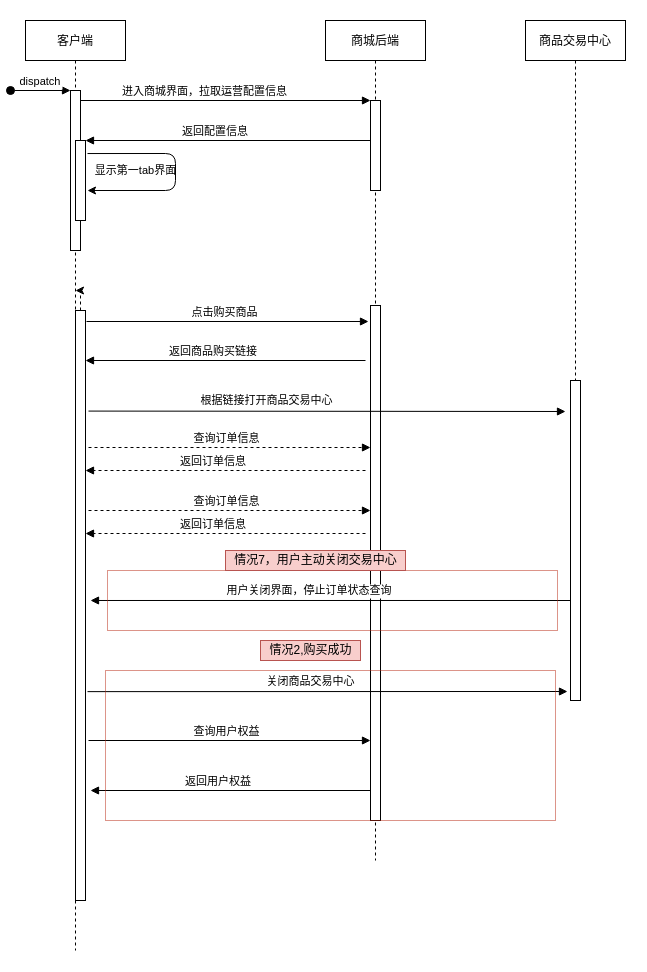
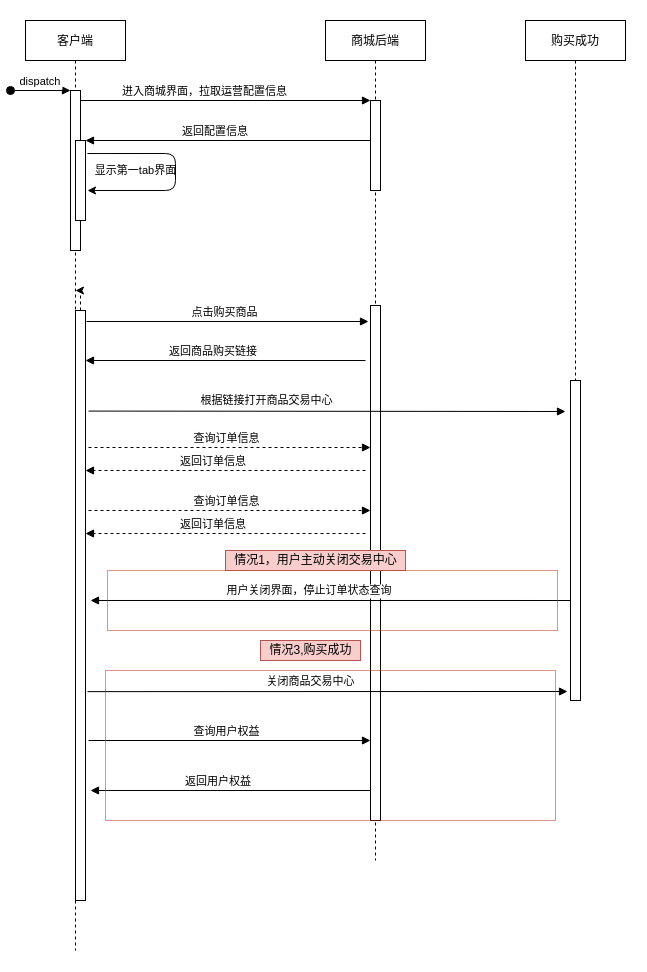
  <mxCell id="0" />
  <mxCell id="1" parent="0" />
  <mxCell id="2" value="客户端" style="shape=umlLifeline;perimeter=lifelinePerimeter;container=1;collapsible=0;recursiveResize=0;rounded=0;shadow=0;strokeWidth=1;" parent="1" vertex="1"><mxGeometry x="20" y="20" width="100" height="930" as="geometry" /></mxCell>
  <mxCell id="3" value="" style="points=[];perimeter=orthogonalPerimeter;rounded=0;shadow=0;strokeWidth=1;" parent="2" vertex="1"><mxGeometry x="45" y="70" width="10" height="160" as="geometry" /></mxCell>
  <mxCell id="4" value="dispatch" style="verticalAlign=bottom;startArrow=oval;endArrow=block;startSize=8;shadow=0;strokeWidth=1;" parent="2" target="3" edge="1"><mxGeometry relative="1" as="geometry"><mxPoint x="-15" y="70" as="sourcePoint" /></mxGeometry></mxCell>
  <mxCell id="5" value="" style="points=[];perimeter=orthogonalPerimeter;rounded=0;shadow=0;strokeWidth=1;" parent="2" vertex="1"><mxGeometry x="50" y="120" width="10" height="80" as="geometry" /></mxCell>
  <mxCell id="6" value="商城后端" style="shape=umlLifeline;perimeter=lifelinePerimeter;container=1;collapsible=0;recursiveResize=0;rounded=0;shadow=0;strokeWidth=1;" parent="1" vertex="1"><mxGeometry x="320" y="20" width="100" height="840" as="geometry" /></mxCell>
  <mxCell id="7" value="" style="points=[];perimeter=orthogonalPerimeter;rounded=0;shadow=0;strokeWidth=1;" parent="6" vertex="1"><mxGeometry x="45" y="80" width="10" height="90" as="geometry" /></mxCell>
  <mxCell id="8" value="" style="verticalAlign=bottom;endArrow=block;entryX=0;entryY=0;shadow=0;strokeWidth=1;labelBackgroundColor=none;" parent="1" source="3" target="7" edge="1"><mxGeometry relative="1" as="geometry"><mxPoint x="175" y="100" as="sourcePoint" /></mxGeometry></mxCell>
  <mxCell id="9" value="进入商城界面，拉取运营配置信息" style="edgeLabel;html=1;align=center;verticalAlign=middle;resizable=0;points=[];" vertex="1" connectable="0" parent="8"><mxGeometry x="-0.152" y="2" relative="1" as="geometry"><mxPoint y="-8" as="offset" /></mxGeometry></mxCell>
  <mxCell id="10" value="返回配置信息" style="verticalAlign=middle;endArrow=block;entryX=1;entryY=0;shadow=0;strokeWidth=1;" parent="1" source="7" target="5" edge="1"><mxGeometry x="0.088" y="-10" relative="1" as="geometry"><mxPoint x="140" y="140" as="sourcePoint" /><mxPoint as="offset" /></mxGeometry></mxCell>
- <mxCell id="11" value="商品交易中心" style="shape=umlLifeline;perimeter=lifelinePerimeter;container=1;collapsible=0;recursiveResize=0;rounded=0;shadow=0;strokeWidth=1;" vertex="1" parent="1"><mxGeometry x="520" y="20" width="100" height="680" as="geometry" /></mxCell>
+ <mxCell id="11" value="购买成功" style="shape=umlLifeline;perimeter=lifelinePerimeter;container=1;collapsible=0;recursiveResize=0;rounded=0;shadow=0;strokeWidth=1;" vertex="1" parent="1"><mxGeometry x="520" y="20" width="100" height="680" as="geometry" /></mxCell>
  <mxCell id="12" value="" style="points=[];perimeter=orthogonalPerimeter;rounded=0;shadow=0;strokeWidth=1;" vertex="1" parent="11"><mxGeometry x="45" y="360" width="10" height="320" as="geometry" /></mxCell>
  <mxCell id="13" value="显示第一tab界面" style="endArrow=classic;html=1;labelBackgroundColor=none;verticalAlign=middle;exitX=1.2;exitY=0.163;exitDx=0;exitDy=0;exitPerimeter=0;" edge="1" parent="1" source="5"><mxGeometry x="-0.549" y="-17" width="50" height="50" relative="1" as="geometry"><mxPoint x="220" y="300" as="sourcePoint" /><mxPoint x="82" y="190" as="targetPoint" /><Array as="points"><mxPoint x="170" y="153" /><mxPoint x="170" y="190" /></Array><mxPoint as="offset" /></mxGeometry></mxCell>
  <mxCell id="14" value="" style="verticalAlign=bottom;endArrow=block;shadow=0;strokeWidth=1;labelBackgroundColor=none;" edge="1" parent="1"><mxGeometry relative="1" as="geometry"><mxPoint x="81" y="321" as="sourcePoint" /><mxPoint x="363" y="321" as="targetPoint" /></mxGeometry></mxCell>
  <mxCell id="15" value="点击购买商品" style="edgeLabel;html=1;align=center;verticalAlign=middle;resizable=0;points=[];" vertex="1" connectable="0" parent="14"><mxGeometry x="-0.152" y="2" relative="1" as="geometry"><mxPoint x="17" y="-8" as="offset" /></mxGeometry></mxCell>
  <mxCell id="16" style="edgeStyle=orthogonalEdgeStyle;rounded=0;orthogonalLoop=1;jettySize=auto;html=1;dashed=1;labelBackgroundColor=none;verticalAlign=middle;" edge="1" parent="1" source="17" target="2"><mxGeometry relative="1" as="geometry" /></mxCell>
  <mxCell id="17" value="" style="points=[];perimeter=orthogonalPerimeter;rounded=0;shadow=0;strokeWidth=1;" vertex="1" parent="1"><mxGeometry x="70" y="310" width="10" height="590" as="geometry" /></mxCell>
  <mxCell id="18" value="" style="points=[];perimeter=orthogonalPerimeter;rounded=0;shadow=0;strokeWidth=1;" vertex="1" parent="1"><mxGeometry x="365" y="305" width="10" height="515" as="geometry" /></mxCell>
  <mxCell id="19" value="返回商品购买链接" style="verticalAlign=middle;endArrow=block;shadow=0;strokeWidth=1;" edge="1" parent="1"><mxGeometry x="0.088" y="-10" relative="1" as="geometry"><mxPoint x="360" y="360" as="sourcePoint" /><mxPoint x="80" y="360" as="targetPoint" /><mxPoint as="offset" /></mxGeometry></mxCell>
  <mxCell id="20" value="" style="verticalAlign=bottom;endArrow=block;shadow=0;strokeWidth=1;labelBackgroundColor=none;exitX=1.1;exitY=0.063;exitDx=0;exitDy=0;exitPerimeter=0;" edge="1" parent="1"><mxGeometry relative="1" as="geometry"><mxPoint x="83" y="410.59" as="sourcePoint" /><mxPoint x="560" y="411" as="targetPoint" /></mxGeometry></mxCell>
  <mxCell id="21" value="根据链接打开商品交易中心" style="edgeLabel;html=1;align=center;verticalAlign=middle;resizable=0;points=[];" vertex="1" connectable="0" parent="20"><mxGeometry x="-0.152" y="2" relative="1" as="geometry"><mxPoint x="-25" y="-9" as="offset" /></mxGeometry></mxCell>
  <mxCell id="22" value="用户关闭界面，停止订单状态查询" style="verticalAlign=middle;endArrow=block;shadow=0;strokeWidth=1;entryX=1.3;entryY=0.551;entryDx=0;entryDy=0;entryPerimeter=0;" edge="1" parent="1"><mxGeometry x="0.088" y="-10" relative="1" as="geometry"><mxPoint x="565" y="600" as="sourcePoint" /><mxPoint x="85" y="599.99" as="targetPoint" /><mxPoint as="offset" /></mxGeometry></mxCell>
  <mxCell id="23" value="" style="verticalAlign=bottom;endArrow=block;shadow=0;strokeWidth=1;labelBackgroundColor=none;dashed=1;" edge="1" parent="1"><mxGeometry relative="1" as="geometry"><mxPoint x="83" y="447" as="sourcePoint" /><mxPoint x="365" y="447" as="targetPoint" /></mxGeometry></mxCell>
  <mxCell id="24" value="查询订单信息" style="edgeLabel;html=1;align=center;verticalAlign=middle;resizable=0;points=[];" vertex="1" connectable="0" parent="23"><mxGeometry x="-0.152" y="2" relative="1" as="geometry"><mxPoint x="17" y="-8" as="offset" /></mxGeometry></mxCell>
  <mxCell id="25" value="返回订单信息" style="verticalAlign=middle;endArrow=block;shadow=0;strokeWidth=1;dashed=1;" edge="1" parent="1"><mxGeometry x="0.088" y="-10" relative="1" as="geometry"><mxPoint x="360" y="470" as="sourcePoint" /><mxPoint x="80" y="470" as="targetPoint" /><mxPoint as="offset" /></mxGeometry></mxCell>
  <mxCell id="26" value="" style="verticalAlign=bottom;endArrow=block;shadow=0;strokeWidth=1;labelBackgroundColor=none;dashed=1;" edge="1" parent="1"><mxGeometry relative="1" as="geometry"><mxPoint x="83" y="510" as="sourcePoint" /><mxPoint x="365" y="510" as="targetPoint" /></mxGeometry></mxCell>
  <mxCell id="27" value="查询订单信息" style="edgeLabel;html=1;align=center;verticalAlign=middle;resizable=0;points=[];" vertex="1" connectable="0" parent="26"><mxGeometry x="-0.152" y="2" relative="1" as="geometry"><mxPoint x="17" y="-8" as="offset" /></mxGeometry></mxCell>
  <mxCell id="28" value="返回订单信息" style="verticalAlign=middle;endArrow=block;shadow=0;strokeWidth=1;dashed=1;" edge="1" parent="1"><mxGeometry x="0.088" y="-10" relative="1" as="geometry"><mxPoint x="360" y="533" as="sourcePoint" /><mxPoint x="80" y="533" as="targetPoint" /><mxPoint as="offset" /></mxGeometry></mxCell>
  <mxCell id="29" value="" style="rounded=0;whiteSpace=wrap;html=1;dashed=1;dashPattern=1 1;fillColor=none;strokeColor=#B82812;" vertex="1" parent="1"><mxGeometry x="102" y="570" width="450" height="60" as="geometry" /></mxCell>
- <mxCell id="30" value="情况7，用户主动关闭交易中心" style="text;html=1;align=center;verticalAlign=middle;resizable=0;points=[];autosize=1;strokeColor=#b85450;fillColor=#f8cecc;" vertex="1" parent="1"><mxGeometry x="220" y="550" width="180" height="20" as="geometry" /></mxCell>
- <mxCell id="31" value="情况2,购买成功" style="text;html=1;align=center;verticalAlign=middle;resizable=0;points=[];autosize=1;strokeColor=#b85450;fillColor=#f8cecc;" vertex="1" parent="1"><mxGeometry x="255" y="640" width="100" height="20" as="geometry" /></mxCell>
+ <mxCell id="30" value="情况1，用户主动关闭交易中心" style="text;html=1;align=center;verticalAlign=middle;resizable=0;points=[];autosize=1;strokeColor=#b85450;fillColor=#f8cecc;" vertex="1" parent="1"><mxGeometry x="220" y="550" width="180" height="20" as="geometry" /></mxCell>
+ <mxCell id="31" value="情况3,购买成功" style="text;html=1;align=center;verticalAlign=middle;resizable=0;points=[];autosize=1;strokeColor=#b85450;fillColor=#f8cecc;" vertex="1" parent="1"><mxGeometry x="255" y="640" width="100" height="20" as="geometry" /></mxCell>
  <mxCell id="32" value="" style="verticalAlign=bottom;endArrow=block;shadow=0;strokeWidth=1;labelBackgroundColor=none;exitX=1.2;exitY=0.646;exitDx=0;exitDy=0;exitPerimeter=0;" edge="1" parent="1" source="17"><mxGeometry relative="1" as="geometry"><mxPoint x="92" y="691" as="sourcePoint" /><mxPoint x="562" y="691" as="targetPoint" /></mxGeometry></mxCell>
  <mxCell id="33" value="关闭商品交易中心" style="edgeLabel;html=1;align=center;verticalAlign=middle;resizable=0;points=[];" vertex="1" connectable="0" parent="32"><mxGeometry x="-0.152" y="2" relative="1" as="geometry"><mxPoint x="19" y="-9" as="offset" /></mxGeometry></mxCell>
  <mxCell id="34" value="" style="verticalAlign=bottom;endArrow=block;shadow=0;strokeWidth=1;labelBackgroundColor=none;" edge="1" parent="1"><mxGeometry relative="1" as="geometry"><mxPoint x="83" y="740" as="sourcePoint" /><mxPoint x="365" y="740" as="targetPoint" /></mxGeometry></mxCell>
  <mxCell id="35" value="查询用户权益" style="edgeLabel;html=1;align=center;verticalAlign=middle;resizable=0;points=[];" vertex="1" connectable="0" parent="34"><mxGeometry x="-0.152" y="2" relative="1" as="geometry"><mxPoint x="17" y="-8" as="offset" /></mxGeometry></mxCell>
  <mxCell id="36" value="返回用户权益" style="verticalAlign=middle;endArrow=block;shadow=0;strokeWidth=1;" edge="1" parent="1"><mxGeometry x="0.088" y="-10" relative="1" as="geometry"><mxPoint x="365" y="790" as="sourcePoint" /><mxPoint x="85" y="790" as="targetPoint" /><mxPoint as="offset" /></mxGeometry></mxCell>
  <mxCell id="37" value="" style="rounded=0;whiteSpace=wrap;html=1;dashed=1;dashPattern=1 1;strokeColor=#B82812;fillColor=none;" vertex="1" parent="1"><mxGeometry x="100" y="670" width="450" height="150" as="geometry" /></mxCell>
